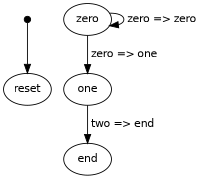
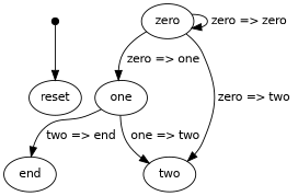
  digraph {
    nodesep=0.2
    rankdir=TB
    ranksep=0.4
    node [fontname=Helvetica fontsize=12.0 margin=0.07]
    edge [fontname=Helvetica fontsize=12.0 margin=0.05]
    "" [height=0.1 shape=point]
    reset
    zero
    one
+   two
    end
    "" -> reset
    zero -> zero [label=" zero => zero "]
    zero -> one [label=" zero => one "]
+   zero -> two [label=" zero => two "]
+   one -> two [label=" one => two "]
    one -> end [label=" two => end "]
  }
